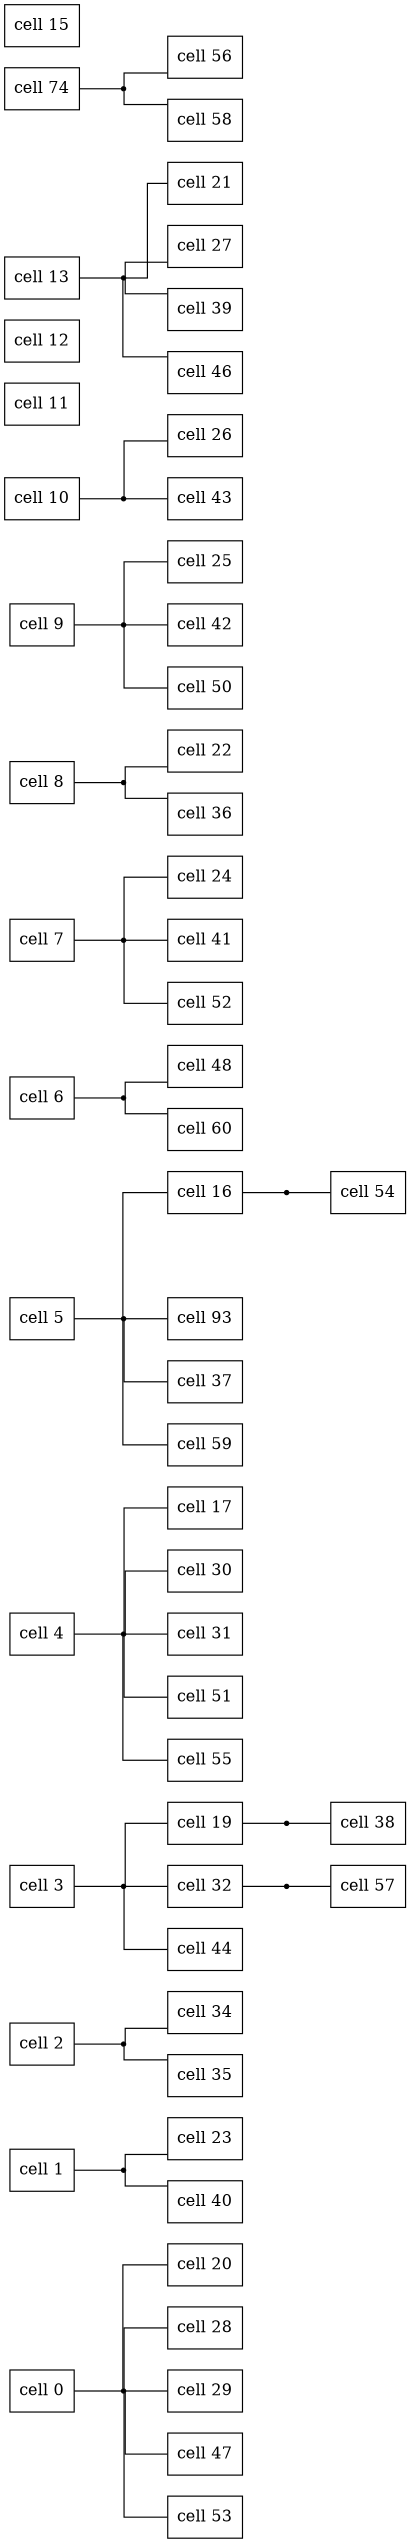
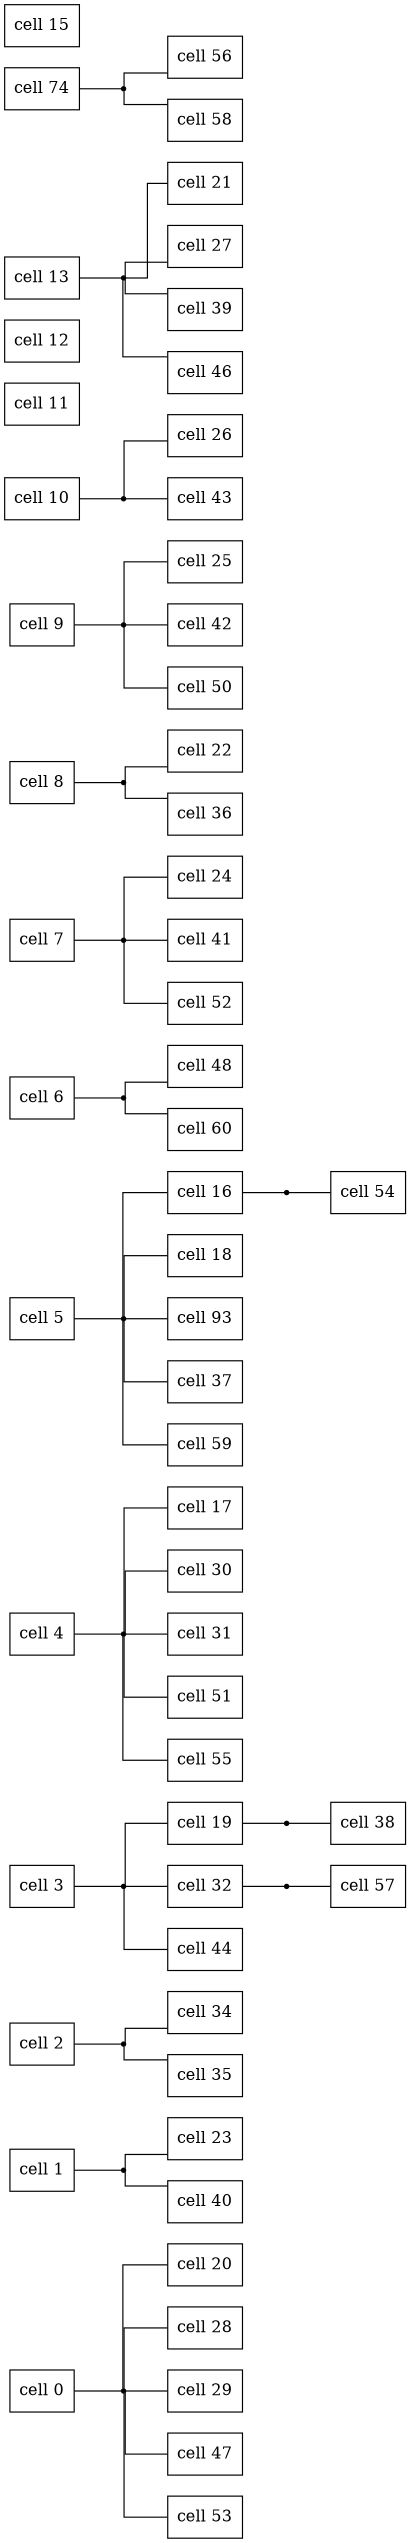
  graph {
    rankdir=LR
    splines=ortho
    node [shape=box]
    "cell 0A" [shape=point]
    "cell 0"
    "cell 20"
    "cell 28"
    "cell 29"
    "cell 47"
    "cell 53"
    "cell 1A" [shape=point]
    "cell 1"
    "cell 23"
    "cell 40"
    "cell 2A" [shape=point]
    "cell 2"
    "cell 34"
    "cell 35"
    "cell 3A" [shape=point]
    "cell 3"
    "cell 19"
    "cell 32"
    "cell 44"
    "cell 4A" [shape=point]
    "cell 4"
    "cell 17"
    "cell 30"
    "cell 31"
    "cell 51"
    "cell 55"
    "cell 5A" [shape=point]
    "cell 5"
    "cell 16"
+   "cell 18"
    n32 [label="cell 93"]
    "cell 37"
    "cell 59"
    "cell 6A" [shape=point]
    "cell 6"
    "cell 48"
    "cell 60"
    "cell 7A" [shape=point]
    "cell 7"
    "cell 24"
    "cell 41"
    "cell 52"
    "cell 8A" [shape=point]
    "cell 8"
    "cell 22"
    "cell 36"
    "cell 9A" [shape=point]
    "cell 9"
    "cell 25"
    "cell 42"
    "cell 50"
    "cell 10A" [shape=point]
    "cell 10"
    "cell 26"
    "cell 43"
    "cell 11"
    "cell 12"
    "cell 13A" [shape=point]
    "cell 13"
    "cell 21"
    "cell 27"
    "cell 39"
    "cell 46"
    n65 [label="cell 74"]
    "cell 14A" [shape=point]
    "cell 56"
    "cell 58"
    "cell 15"
    "cell 16A" [shape=point]
    "cell 54"
    "cell 19A" [shape=point]
    "cell 38"
    "cell 32A" [shape=point]
    "cell 57"
    "cell 0A" -- "cell 20"
    "cell 0A" -- "cell 28"
    "cell 0A" -- "cell 29"
    "cell 0A" -- "cell 47"
    "cell 0A" -- "cell 53"
    "cell 0" -- "cell 0A"
    "cell 1A" -- "cell 23"
    "cell 1A" -- "cell 40"
    "cell 1" -- "cell 1A"
    "cell 2A" -- "cell 34"
    "cell 2A" -- "cell 35"
    "cell 2" -- "cell 2A"
    "cell 3A" -- "cell 19"
    "cell 3A" -- "cell 32"
    "cell 3A" -- "cell 44"
    "cell 3" -- "cell 3A"
    "cell 19" -- "cell 19A"
    "cell 32" -- "cell 32A"
    "cell 4A" -- "cell 17"
    "cell 4A" -- "cell 30"
    "cell 4A" -- "cell 31"
    "cell 4A" -- "cell 51"
    "cell 4A" -- "cell 55"
    "cell 4" -- "cell 4A"
    "cell 5A" -- "cell 16"
+   "cell 5A" -- "cell 18"
    "cell 5A" -- n32
    "cell 5A" -- "cell 37"
    "cell 5A" -- "cell 59"
    "cell 5" -- "cell 5A"
    "cell 16" -- "cell 16A"
    "cell 6A" -- "cell 48"
    "cell 6A" -- "cell 60"
    "cell 6" -- "cell 6A"
    "cell 7A" -- "cell 24"
    "cell 7A" -- "cell 41"
    "cell 7A" -- "cell 52"
    "cell 7" -- "cell 7A"
    "cell 8A" -- "cell 22"
    "cell 8A" -- "cell 36"
    "cell 8" -- "cell 8A"
    "cell 9A" -- "cell 25"
    "cell 9A" -- "cell 42"
    "cell 9A" -- "cell 50"
    "cell 9" -- "cell 9A"
    "cell 10A" -- "cell 26"
    "cell 10A" -- "cell 43"
    "cell 10" -- "cell 10A"
    "cell 13A" -- "cell 21"
    "cell 13A" -- "cell 27"
    "cell 13A" -- "cell 39"
    "cell 13A" -- "cell 46"
    "cell 13" -- "cell 13A"
    n65 -- "cell 14A"
    "cell 14A" -- "cell 56"
    "cell 14A" -- "cell 58"
    "cell 16A" -- "cell 54"
    "cell 19A" -- "cell 38"
    "cell 32A" -- "cell 57"
  }
